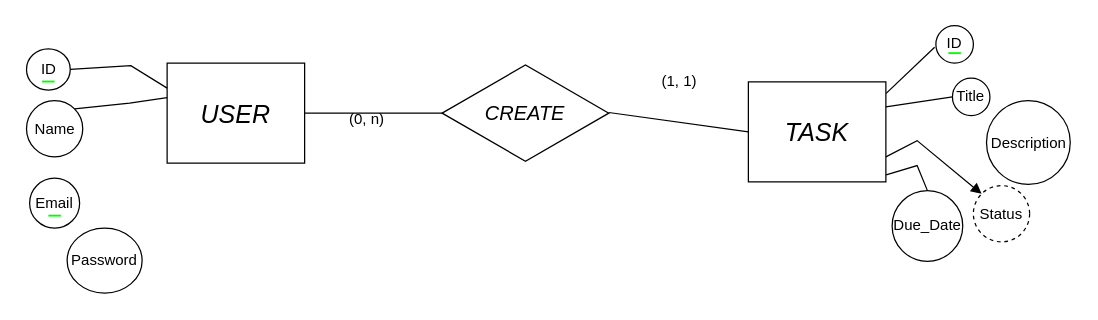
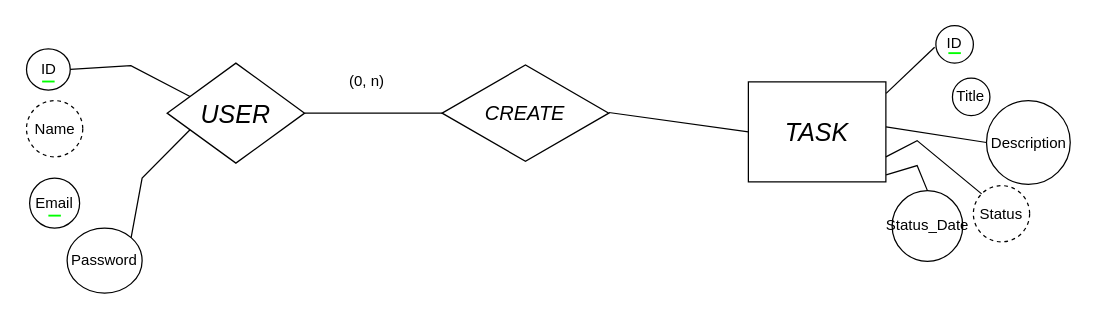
  <mxCell id="0" />
  <mxCell id="1" parent="0" />
- <mxCell id="2" value="&lt;i style=&quot;&quot;&gt;&lt;font style=&quot;font-size: 20px;&quot;&gt;USER&lt;/font&gt;&lt;/i&gt;" style="rounded=0;whiteSpace=wrap;html=1;fillColor=none;" parent="1" vertex="1"><mxGeometry x="133" y="50" width="110" height="80" as="geometry" /></mxCell>
+ <mxCell id="2" value="&lt;i style=&quot;&quot;&gt;&lt;font style=&quot;font-size: 20px;&quot;&gt;USER&lt;/font&gt;&lt;/i&gt;" style="rhombus;whiteSpace=wrap;html=1;fillColor=none;" parent="1" vertex="1"><mxGeometry x="133" y="50" width="110" height="80" as="geometry" /></mxCell>
  <mxCell id="3" value="&lt;i style=&quot;&quot;&gt;&lt;font style=&quot;font-size: 20px;&quot;&gt;TASK&lt;/font&gt;&lt;/i&gt;" style="rounded=0;whiteSpace=wrap;html=1;fillColor=none;align=center;" parent="1" vertex="1"><mxGeometry x="598" y="65" width="110" height="80" as="geometry" /></mxCell>
  <mxCell id="4" value="&lt;i&gt;&lt;font style=&quot;font-size: 16px;&quot;&gt;CREATE&lt;/font&gt;&lt;/i&gt;" style="html=1;whiteSpace=wrap;aspect=fixed;shape=isoRectangle;fillColor=none;" parent="1" vertex="1"><mxGeometry x="353" y="50" width="133.34" height="80" as="geometry" /></mxCell>
  <mxCell id="5" value="" style="endArrow=none;html=1;rounded=0;exitX=1;exitY=0.5;exitDx=0;exitDy=0;" parent="1" source="2" edge="1"><mxGeometry width="50" height="50" relative="1" as="geometry"><mxPoint x="253" y="90" as="sourcePoint" /><mxPoint x="353" y="90" as="targetPoint" /></mxGeometry></mxCell>
  <mxCell id="6" value="" style="endArrow=none;html=1;rounded=0;exitX=1;exitY=0.5;exitDx=0;exitDy=0;entryX=0;entryY=0.5;entryDx=0;entryDy=0;" parent="1" target="3" edge="1"><mxGeometry width="50" height="50" relative="1" as="geometry"><mxPoint x="486.34" y="89.5" as="sourcePoint" /><mxPoint x="598.34" y="90.5" as="targetPoint" /></mxGeometry></mxCell>
  <mxCell id="7" value="&lt;span style=&quot;text-wrap: nowrap;&quot;&gt;Password&lt;/span&gt;" style="ellipse;whiteSpace=wrap;html=1;fillColor=none;" parent="1" vertex="1"><mxGeometry x="53" y="182" width="60" height="52" as="geometry" /></mxCell>
- <mxCell id="9" value="" style="endArrow=none;html=1;rounded=0;entryX=0;entryY=0.346;entryDx=0;entryDy=0;entryPerimeter=0;exitX=1;exitY=0;exitDx=0;exitDy=0;" parent="1" source="21" target="2" edge="1"><mxGeometry width="50" height="50" relative="1" as="geometry"><mxPoint x="83" y="80" as="sourcePoint" /><mxPoint x="134" y="77" as="targetPoint" /><Array as="points"><mxPoint x="103" y="82" /></Array></mxGeometry></mxCell>
- <mxCell id="10" value="" style="endArrow=none;html=1;rounded=0;exitX=1;exitY=0.25;exitDx=0;exitDy=0;entryX=0;entryY=0.5;entryDx=0;entryDy=0;" parent="1" source="3" target="25" edge="1"><mxGeometry width="50" height="50" relative="1" as="geometry"><mxPoint x="743" y="142" as="sourcePoint" /><mxPoint x="808" y="57" as="targetPoint" /><Array as="points" /></mxGeometry></mxCell>
- <mxCell id="12" value="" style="endArrow=block;html=1;rounded=0;entryX=0;entryY=0;entryDx=0;entryDy=0;exitX=1;exitY=0.75;exitDx=0;exitDy=0;" parent="1" source="3" target="27" edge="1"><mxGeometry width="50" height="50" relative="1" as="geometry"><mxPoint x="714" y="105" as="sourcePoint" /><mxPoint x="793" y="115" as="targetPoint" /><Array as="points"><mxPoint x="733" y="112" /></Array></mxGeometry></mxCell>
+ <mxCell id="8" value="" style="endArrow=none;html=1;rounded=0;entryX=0;entryY=0.75;entryDx=0;entryDy=0;exitX=1;exitY=0;exitDx=0;exitDy=0;" parent="1" source="7" target="2" edge="1"><mxGeometry width="50" height="50" relative="1" as="geometry"><mxPoint x="83" y="156" as="sourcePoint" /><mxPoint x="93" y="100" as="targetPoint" /><Array as="points"><mxPoint x="113" y="142" /></Array></mxGeometry></mxCell>
+ <mxCell id="11" value="" style="endArrow=none;html=1;rounded=0;exitX=1.001;exitY=0.449;exitDx=0;exitDy=0;exitPerimeter=0;entryX=0;entryY=0.5;entryDx=0;entryDy=0;" parent="1" source="3" target="26" edge="1"><mxGeometry width="50" height="50" relative="1" as="geometry"><mxPoint x="723" y="80" as="sourcePoint" /><mxPoint x="793.006" y="89.764" as="targetPoint" /><Array as="points" /></mxGeometry></mxCell>
+ <mxCell id="12" value="" style="endArrow=none;html=1;rounded=0;entryX=0;entryY=0;entryDx=0;entryDy=0;exitX=1;exitY=0.75;exitDx=0;exitDy=0;" parent="1" source="3" target="27" edge="1"><mxGeometry width="50" height="50" relative="1" as="geometry"><mxPoint x="714" y="105" as="sourcePoint" /><mxPoint x="793" y="115" as="targetPoint" /><Array as="points"><mxPoint x="733" y="112" /></Array></mxGeometry></mxCell>
  <mxCell id="13" value="" style="endArrow=none;html=1;rounded=0;exitX=1.002;exitY=0.93;exitDx=0;exitDy=0;entryX=0.5;entryY=0;entryDx=0;entryDy=0;exitPerimeter=0;" parent="1" source="3" target="28" edge="1"><mxGeometry width="50" height="50" relative="1" as="geometry"><mxPoint x="703" y="128" as="sourcePoint" /><mxPoint x="793" y="145" as="targetPoint" /><Array as="points"><mxPoint x="733" y="132" /></Array></mxGeometry></mxCell>
  <mxCell id="14" value="" style="endArrow=none;html=1;rounded=0;exitX=1.002;exitY=0.115;exitDx=0;exitDy=0;entryX=-0.033;entryY=0.578;entryDx=0;entryDy=0;exitPerimeter=0;entryPerimeter=0;" parent="1" source="3" target="24" edge="1"><mxGeometry width="50" height="50" relative="1" as="geometry"><mxPoint x="723" y="80" as="sourcePoint" /><mxPoint x="793.3" y="36.78" as="targetPoint" /><Array as="points" /></mxGeometry></mxCell>
  <mxCell id="15" value="" style="endArrow=none;html=1;rounded=0;exitX=1;exitY=0.5;exitDx=0;exitDy=0;entryX=0;entryY=0.25;entryDx=0;entryDy=0;" parent="1" source="18" target="2" edge="1"><mxGeometry width="50" height="50" relative="1" as="geometry"><mxPoint x="78" y="55" as="sourcePoint" /><mxPoint x="123" y="62" as="targetPoint" /><Array as="points"><mxPoint x="104" y="52" /></Array></mxGeometry></mxCell>
- <mxCell id="16" value="(0, n)" style="text;html=1;align=center;verticalAlign=middle;whiteSpace=wrap;rounded=0;" parent="1" vertex="1"><mxGeometry x="263" y="80" width="60" height="30" as="geometry" /></mxCell>
- <mxCell id="17" value="(1, 1)" style="text;html=1;align=center;verticalAlign=middle;whiteSpace=wrap;rounded=0;" parent="1" vertex="1"><mxGeometry x="513" y="50" width="60" height="30" as="geometry" /></mxCell>
+ <mxCell id="16" value="(0, n)" style="text;html=1;align=center;verticalAlign=middle;whiteSpace=wrap;rounded=0;" parent="1" vertex="1"><mxGeometry x="263" y="50" width="60" height="30" as="geometry" /></mxCell>
  <mxCell id="18" value="ID" style="ellipse;whiteSpace=wrap;html=1;fillColor=none;" parent="1" vertex="1"><mxGeometry x="20.5" y="38.5" width="35" height="33" as="geometry" /></mxCell>
  <mxCell id="19" value="" style="endArrow=none;html=1;rounded=0;strokeWidth=1.5;strokeColor=#00ff00;" parent="1" edge="1"><mxGeometry width="50" height="50" relative="1" as="geometry"><mxPoint x="33" y="64.72" as="sourcePoint" /><mxPoint x="43" y="64.72" as="targetPoint" /></mxGeometry></mxCell>
  <mxCell id="20" value="Email" style="ellipse;whiteSpace=wrap;html=1;aspect=fixed;fillColor=none;" parent="1" vertex="1"><mxGeometry x="23" y="142" width="40" height="40" as="geometry" /></mxCell>
- <mxCell id="21" value="Name" style="ellipse;whiteSpace=wrap;html=1;aspect=fixed;fillColor=none;" parent="1" vertex="1"><mxGeometry x="20.5" y="80" width="45" height="45" as="geometry" /></mxCell>
+ <mxCell id="21" value="Name" style="ellipse;whiteSpace=wrap;html=1;aspect=fixed;fillColor=none;dashed=1;" parent="1" vertex="1"><mxGeometry x="20.5" y="80" width="45" height="45" as="geometry" /></mxCell>
  <mxCell id="22" style="edgeStyle=orthogonalEdgeStyle;rounded=0;orthogonalLoop=1;jettySize=auto;html=1;exitX=0.5;exitY=1;exitDx=0;exitDy=0;" parent="1" source="21" target="21" edge="1"><mxGeometry relative="1" as="geometry" /></mxCell>
  <mxCell id="23" value="" style="endArrow=none;html=1;rounded=0;strokeWidth=1.5;strokeColor=#00ff00;" parent="1" edge="1"><mxGeometry width="50" height="50" relative="1" as="geometry"><mxPoint x="38" y="172" as="sourcePoint" /><mxPoint x="48" y="172" as="targetPoint" /></mxGeometry></mxCell>
  <mxCell id="24" value="ID" style="ellipse;whiteSpace=wrap;html=1;aspect=fixed;fillColor=none;align=center;horizontal=1;verticalAlign=top;labelPosition=center;verticalLabelPosition=middle;" parent="1" vertex="1"><mxGeometry x="748" y="20" width="30" height="30" as="geometry" /></mxCell>
  <mxCell id="25" value="&lt;span style=&quot;text-wrap: nowrap;&quot;&gt;Title&lt;/span&gt;" style="ellipse;whiteSpace=wrap;html=1;aspect=fixed;fillColor=none;" parent="1" vertex="1"><mxGeometry x="761.25" y="62" width="30" height="30" as="geometry" /></mxCell>
  <mxCell id="26" value="&lt;span style=&quot;text-wrap: nowrap;&quot;&gt;Description&lt;/span&gt;" style="ellipse;whiteSpace=wrap;html=1;aspect=fixed;fillColor=none;" parent="1" vertex="1"><mxGeometry x="788.5" y="80" width="67" height="67" as="geometry" /></mxCell>
  <mxCell id="27" value="&lt;span style=&quot;text-wrap: nowrap;&quot;&gt;Status&lt;/span&gt;" style="ellipse;whiteSpace=wrap;html=1;aspect=fixed;fillColor=none;dashed=1;" parent="1" vertex="1"><mxGeometry x="778" y="148" width="45" height="45" as="geometry" /></mxCell>
- <mxCell id="28" value="&lt;span style=&quot;text-wrap: nowrap;&quot;&gt;Due_D&lt;/span&gt;&lt;span style=&quot;text-wrap: nowrap; background-color: initial;&quot;&gt;ate&lt;/span&gt;" style="ellipse;whiteSpace=wrap;html=1;aspect=fixed;fillColor=none;" parent="1" vertex="1"><mxGeometry x="713" y="152" width="56.5" height="56.5" as="geometry" /></mxCell>
+ <mxCell id="28" value="&lt;span style=&quot;text-wrap: nowrap;&quot;&gt;Status_D&lt;/span&gt;&lt;span style=&quot;text-wrap: nowrap; background-color: initial;&quot;&gt;ate&lt;/span&gt;" style="ellipse;whiteSpace=wrap;html=1;aspect=fixed;fillColor=none;" parent="1" vertex="1"><mxGeometry x="713" y="152" width="56.5" height="56.5" as="geometry" /></mxCell>
  <mxCell id="29" value="" style="endArrow=none;html=1;rounded=0;strokeWidth=1.5;strokeColor=#00ff00;jumpSize=6;endSize=6;" parent="1" edge="1"><mxGeometry width="50" height="50" relative="1" as="geometry"><mxPoint x="758" y="42" as="sourcePoint" /><mxPoint x="768" y="42" as="targetPoint" /></mxGeometry></mxCell>
